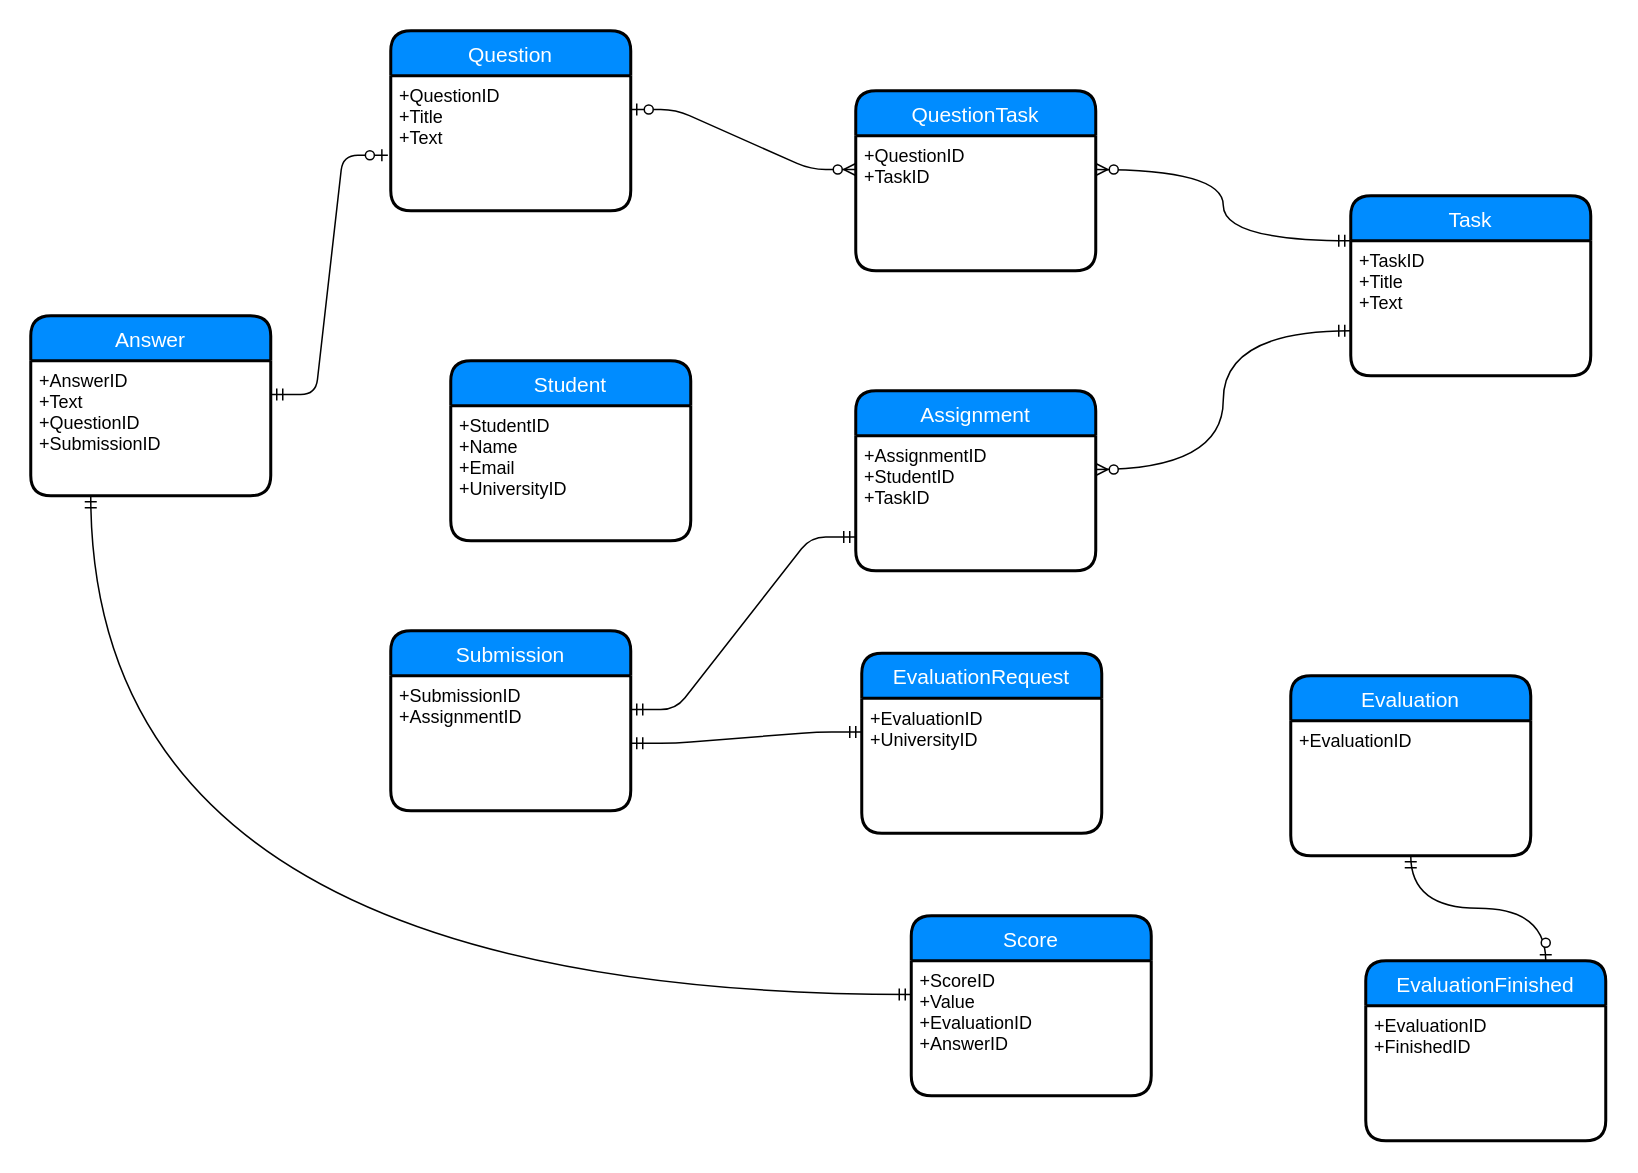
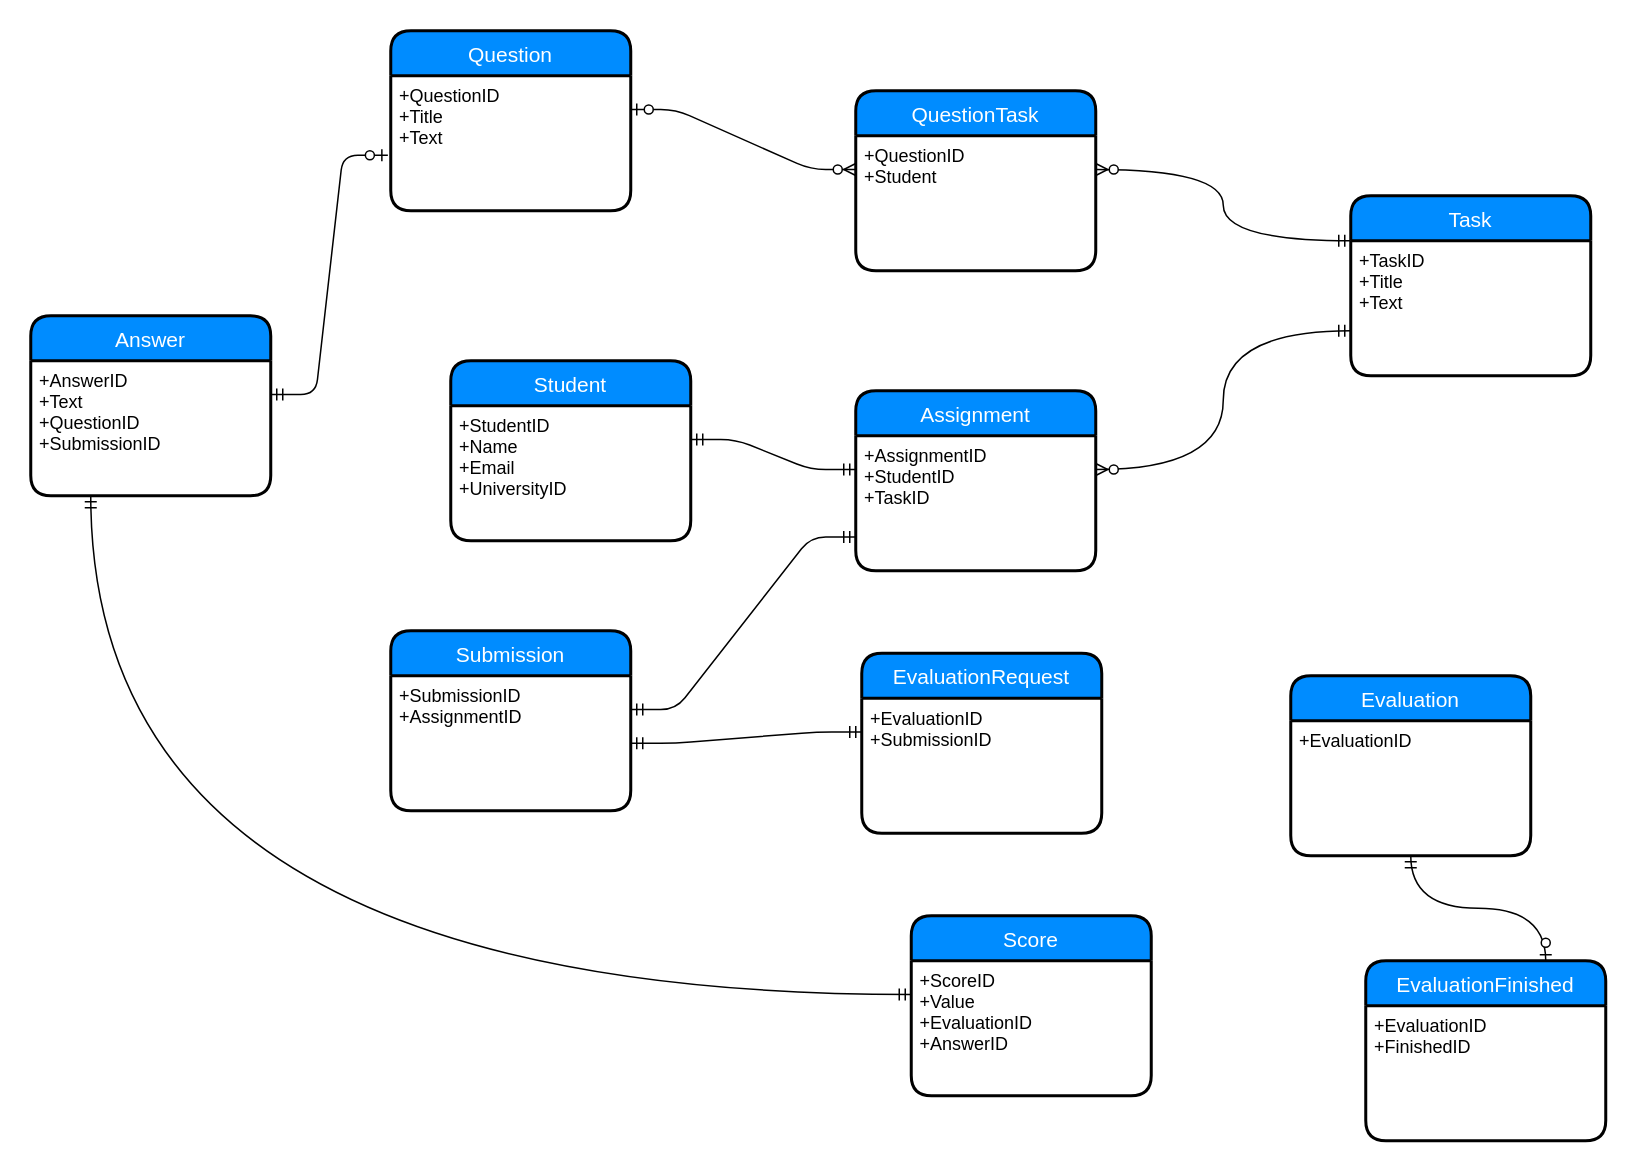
  <mxCell id="0" />
  <mxCell id="1" parent="0" />
+ <mxCell id="2" value="" style="edgeStyle=entityRelationEdgeStyle;fontSize=12;html=1;endArrow=ERmandOne;startArrow=ERmandOne;entryX=0;entryY=0.25;entryDx=0;entryDy=0;exitX=1;exitY=0.25;exitDx=0;exitDy=0;" edge="1" parent="1" source="27" target="24"><mxGeometry width="100" height="100" relative="1" as="geometry"><mxPoint x="460" y="278" as="sourcePoint" /><mxPoint x="570" y="310" as="targetPoint" /></mxGeometry></mxCell>
  <mxCell id="3" value="&lt;span style=&quot;font-family: &amp;#34;helvetica&amp;#34; , &amp;#34;arial&amp;#34; , sans-serif ; font-size: 0px&quot;&gt;%3CmxGraphModel%3E%3Croot%3E%3CmxCell%20id%3D%220%22%2F%3E%3CmxCell%20id%3D%221%22%20parent%3D%220%22%2F%3E%3CmxCell%20id%3D%222%22%20value%3D%22%26lt%3Bfont%20style%3D%26quot%3Bfont-size%3A%2014px%20%3B%20line-height%3A%20100%25%26quot%3B%26gt%3B%26lt%3Bb%26gt%3BStudents%26lt%3B%2Fb%26gt%3B%26lt%3Bbr%26gt%3B%26lt%3Bul%26gt%3B%26lt%3Bli%26gt%3BStudentID%26lt%3B%2Fli%26gt%3B%26lt%3Bli%26gt%3BName%26lt%3B%2Fli%26gt%3B%26lt%3Bli%26gt%3BEmail%26lt%3B%2Fli%26gt%3B%26lt%3Bli%20style%3D%26quot%3Bline-height%3A%2090%25%26quot%3B%26gt%3BUniversityID%26lt%3B%2Fli%26gt%3B%26lt%3B%2Ful%26gt%3B%26lt%3B%2Ffont%26gt%3B%22%20style%3D%22rounded%3D1%3BwhiteSpace%3Dwrap%3Bhtml%3D1%3Balign%3Dleft%3B%22%20vertex%3D%221%22%20parent%3D%221%22%3E%3CmxGeometry%20x%3D%22250%22%20y%3D%22290%22%20width%3D%22180%22%20height%3D%22110%22%20as%3D%22geometry%22%2F%3E%3C%2FmxCell%3E%3C%2Froot%3E%3C%2FmxGraphModel%3E&lt;/span&gt;" style="text;html=1;resizable=0;points=[];autosize=1;align=left;verticalAlign=top;spacingTop=-4;" vertex="1" parent="1"><mxGeometry x="587" y="491" width="20" height="20" as="geometry" /></mxCell>
  <mxCell id="4" value="" style="edgeStyle=entityRelationEdgeStyle;fontSize=12;html=1;endArrow=ERmandOne;startArrow=ERmandOne;exitX=1;exitY=0.25;exitDx=0;exitDy=0;entryX=0;entryY=0.75;entryDx=0;entryDy=0;" edge="1" parent="1" source="31" target="24"><mxGeometry width="100" height="100" relative="1" as="geometry"><mxPoint x="420" y="464" as="sourcePoint" /><mxPoint x="570" y="335" as="targetPoint" /></mxGeometry></mxCell>
  <mxCell id="5" value="" style="edgeStyle=entityRelationEdgeStyle;fontSize=12;html=1;endArrow=ERmandOne;startArrow=ERmandOne;entryX=0;entryY=0.25;entryDx=0;entryDy=0;exitX=1;exitY=0.5;exitDx=0;exitDy=0;" edge="1" parent="1" source="31" target="33"><mxGeometry width="100" height="100" relative="1" as="geometry"><mxPoint x="420" y="491" as="sourcePoint" /><mxPoint x="570" y="500" as="targetPoint" /></mxGeometry></mxCell>
  <mxCell id="6" value="Question" style="swimlane;childLayout=stackLayout;horizontal=1;startSize=30;horizontalStack=0;fillColor=#008cff;fontColor=#FFFFFF;rounded=1;fontSize=14;fontStyle=0;strokeWidth=2;resizeParent=0;resizeLast=1;shadow=0;dashed=0;align=center;" vertex="1" parent="1"><mxGeometry x="260" y="20" width="160" height="120" as="geometry" /></mxCell>
  <mxCell id="7" value="+QuestionID&#10;+Title&#10;+Text" style="align=left;strokeColor=none;fillColor=none;spacingLeft=4;fontSize=12;verticalAlign=top;resizable=0;rotatable=0;part=1;" vertex="1" parent="6"><mxGeometry y="30" width="160" height="90" as="geometry" /></mxCell>
  <mxCell id="8" value="" style="edgeStyle=entityRelationEdgeStyle;fontSize=12;html=1;endArrow=ERzeroToMany;startArrow=ERzeroToOne;entryX=0;entryY=0.25;entryDx=0;entryDy=0;exitX=1;exitY=0.25;exitDx=0;exitDy=0;" edge="1" parent="1" source="7" target="19"><mxGeometry width="100" height="100" relative="1" as="geometry"><mxPoint x="20" y="670" as="sourcePoint" /><mxPoint x="570" y="120" as="targetPoint" /></mxGeometry></mxCell>
  <mxCell id="9" value="" style="edgeStyle=entityRelationEdgeStyle;fontSize=12;html=1;endArrow=ERzeroToOne;startArrow=ERmandOne;entryX=-0.012;entryY=0.589;entryDx=0;entryDy=0;entryPerimeter=0;exitX=1;exitY=0.25;exitDx=0;exitDy=0;" edge="1" parent="1" source="29" target="7"><mxGeometry width="100" height="100" relative="1" as="geometry"><mxPoint x="190" y="248" as="sourcePoint" /><mxPoint x="120" y="570" as="targetPoint" /></mxGeometry></mxCell>
  <mxCell id="10" value="Evaluation" style="swimlane;childLayout=stackLayout;horizontal=1;startSize=30;horizontalStack=0;fillColor=#008cff;fontColor=#FFFFFF;rounded=1;fontSize=14;fontStyle=0;strokeWidth=2;resizeParent=0;resizeLast=1;shadow=0;dashed=0;align=center;" vertex="1" parent="1"><mxGeometry x="860" y="450" width="160" height="120" as="geometry" /></mxCell>
  <mxCell id="11" value="+EvaluationID" style="align=left;strokeColor=none;fillColor=none;spacingLeft=4;fontSize=12;verticalAlign=top;resizable=0;rotatable=0;part=1;" vertex="1" parent="10"><mxGeometry y="30" width="160" height="90" as="geometry" /></mxCell>
  <mxCell id="12" value="Score" style="swimlane;childLayout=stackLayout;horizontal=1;startSize=30;horizontalStack=0;fillColor=#008cff;fontColor=#FFFFFF;rounded=1;fontSize=14;fontStyle=0;strokeWidth=2;resizeParent=0;resizeLast=1;shadow=0;dashed=0;align=center;" vertex="1" parent="1"><mxGeometry x="607" y="610" width="160" height="120" as="geometry" /></mxCell>
  <mxCell id="13" value="+ScoreID&#10;+Value&#10;+EvaluationID&#10;+AnswerID&#10;" style="align=left;strokeColor=none;fillColor=none;spacingLeft=4;fontSize=12;verticalAlign=top;resizable=0;rotatable=0;part=1;" vertex="1" parent="12"><mxGeometry y="30" width="160" height="90" as="geometry" /></mxCell>
  <mxCell id="14" value="" style="edgeStyle=orthogonalEdgeStyle;fontSize=12;html=1;endArrow=ERmandOne;startArrow=ERmandOne;entryX=0;entryY=0.25;entryDx=0;entryDy=0;exitX=0.25;exitY=1;exitDx=0;exitDy=0;elbow=vertical;curved=1;" edge="1" parent="1" source="29" target="13"><mxGeometry width="100" height="100" relative="1" as="geometry"><mxPoint x="55" y="330" as="sourcePoint" /><mxPoint x="110" y="750" as="targetPoint" /></mxGeometry></mxCell>
  <mxCell id="15" value="EvaluationFinished" style="swimlane;childLayout=stackLayout;horizontal=1;startSize=30;horizontalStack=0;fillColor=#008cff;fontColor=#FFFFFF;rounded=1;fontSize=14;fontStyle=0;strokeWidth=2;resizeParent=0;resizeLast=1;shadow=0;dashed=0;align=center;" vertex="1" parent="1"><mxGeometry x="910" y="640" width="160" height="120" as="geometry" /></mxCell>
  <mxCell id="16" value="+EvaluationID&#10;+FinishedID" style="align=left;strokeColor=none;fillColor=none;spacingLeft=4;fontSize=12;verticalAlign=top;resizable=0;rotatable=0;part=1;" vertex="1" parent="15"><mxGeometry y="30" width="160" height="90" as="geometry" /></mxCell>
  <mxCell id="17" value="" style="edgeStyle=orthogonalEdgeStyle;fontSize=12;html=1;endArrow=ERzeroToOne;startArrow=ERmandOne;entryX=0.75;entryY=0;entryDx=0;entryDy=0;exitX=0.5;exitY=1;exitDx=0;exitDy=0;curved=1;" edge="1" parent="1" source="11" target="15"><mxGeometry width="100" height="100" relative="1" as="geometry"><mxPoint y="880" as="sourcePoint" x="-10" /><mxPoint x="90" y="780" as="targetPoint" /></mxGeometry></mxCell>
  <mxCell id="18" value="QuestionTask" style="swimlane;childLayout=stackLayout;horizontal=1;startSize=30;horizontalStack=0;fillColor=#008cff;fontColor=#FFFFFF;rounded=1;fontSize=14;fontStyle=0;strokeWidth=2;resizeParent=0;resizeLast=1;shadow=0;dashed=0;align=center;" vertex="1" parent="1"><mxGeometry x="570" y="60" width="160" height="120" as="geometry" /></mxCell>
- <mxCell id="19" value="+QuestionID&#10;+TaskID" style="align=left;strokeColor=none;fillColor=none;spacingLeft=4;fontSize=12;verticalAlign=top;resizable=0;rotatable=0;part=1;" vertex="1" parent="18"><mxGeometry y="30" width="160" height="90" as="geometry" /></mxCell>
+ <mxCell id="19" value="+QuestionID&#10;+Student" style="align=left;strokeColor=none;fillColor=none;spacingLeft=4;fontSize=12;verticalAlign=top;resizable=0;rotatable=0;part=1;" vertex="1" parent="18"><mxGeometry y="30" width="160" height="90" as="geometry" /></mxCell>
  <mxCell id="20" value="" style="edgeStyle=orthogonalEdgeStyle;fontSize=12;html=1;endArrow=ERzeroToMany;startArrow=ERmandOne;entryX=1;entryY=0.25;entryDx=0;entryDy=0;exitX=0;exitY=0.25;exitDx=0;exitDy=0;curved=1;" edge="1" parent="1" source="21" target="19"><mxGeometry width="100" height="100" relative="1" as="geometry"><mxPoint x="900" y="158" as="sourcePoint" /><mxPoint x="890" y="310" as="targetPoint" /></mxGeometry></mxCell>
  <mxCell id="21" value="Task" style="swimlane;childLayout=stackLayout;horizontal=1;startSize=30;horizontalStack=0;fillColor=#008cff;fontColor=#FFFFFF;rounded=1;fontSize=14;fontStyle=0;strokeWidth=2;resizeParent=0;resizeLast=1;shadow=0;dashed=0;align=center;" vertex="1" parent="1"><mxGeometry x="900" y="130" width="160" height="120" as="geometry" /></mxCell>
  <mxCell id="22" value="+TaskID&#10;+Title&#10;+Text" style="align=left;strokeColor=none;fillColor=none;spacingLeft=4;fontSize=12;verticalAlign=top;resizable=0;rotatable=0;part=1;" vertex="1" parent="21"><mxGeometry y="30" width="160" height="90" as="geometry" /></mxCell>
  <mxCell id="23" value="Assignment" style="swimlane;childLayout=stackLayout;horizontal=1;startSize=30;horizontalStack=0;fillColor=#008cff;fontColor=#FFFFFF;rounded=1;fontSize=14;fontStyle=0;strokeWidth=2;resizeParent=0;resizeLast=1;shadow=0;dashed=0;align=center;" vertex="1" parent="1"><mxGeometry x="570" y="260" width="160" height="120" as="geometry" /></mxCell>
  <mxCell id="24" value="+AssignmentID&#10;+StudentID&#10;+TaskID&#10;" style="align=left;strokeColor=none;fillColor=none;spacingLeft=4;fontSize=12;verticalAlign=top;resizable=0;rotatable=0;part=1;" vertex="1" parent="23"><mxGeometry y="30" width="160" height="90" as="geometry" /></mxCell>
  <mxCell id="25" value="" style="edgeStyle=orthogonalEdgeStyle;fontSize=12;html=1;endArrow=ERzeroToMany;startArrow=ERmandOne;entryX=1;entryY=0.25;entryDx=0;entryDy=0;exitX=0;exitY=0.75;exitDx=0;exitDy=0;curved=1;" edge="1" parent="1" source="21" target="24"><mxGeometry width="100" height="100" relative="1" as="geometry"><mxPoint x="760" y="400" as="sourcePoint" /><mxPoint x="860" y="300" as="targetPoint" /></mxGeometry></mxCell>
  <mxCell id="26" value="Student" style="swimlane;childLayout=stackLayout;horizontal=1;startSize=30;horizontalStack=0;fillColor=#008cff;fontColor=#FFFFFF;rounded=1;fontSize=14;fontStyle=0;strokeWidth=2;resizeParent=0;resizeLast=1;shadow=0;dashed=0;align=center;" vertex="1" parent="1"><mxGeometry x="300" y="240" width="160" height="120" as="geometry" /></mxCell>
  <mxCell id="27" value="+StudentID&#10;+Name&#10;+Email&#10;+UniversityID" style="align=left;strokeColor=none;fillColor=none;spacingLeft=4;fontSize=12;verticalAlign=top;resizable=0;rotatable=0;part=1;" vertex="1" parent="26"><mxGeometry y="30" width="160" height="90" as="geometry" /></mxCell>
  <mxCell id="28" value="Answer" style="swimlane;childLayout=stackLayout;horizontal=1;startSize=30;horizontalStack=0;fillColor=#008cff;fontColor=#FFFFFF;rounded=1;fontSize=14;fontStyle=0;strokeWidth=2;resizeParent=0;resizeLast=1;shadow=0;dashed=0;align=center;" vertex="1" parent="1"><mxGeometry x="20" y="210" width="160" height="120" as="geometry" /></mxCell>
  <mxCell id="29" value="+AnswerID&#10;+Text&#10;+QuestionID&#10;+SubmissionID" style="align=left;strokeColor=none;fillColor=none;spacingLeft=4;fontSize=12;verticalAlign=top;resizable=0;rotatable=0;part=1;" vertex="1" parent="28"><mxGeometry y="30" width="160" height="90" as="geometry" /></mxCell>
  <mxCell id="30" value="Submission" style="swimlane;childLayout=stackLayout;horizontal=1;startSize=30;horizontalStack=0;fillColor=#008cff;fontColor=#FFFFFF;rounded=1;fontSize=14;fontStyle=0;strokeWidth=2;resizeParent=0;resizeLast=1;shadow=0;dashed=0;align=center;" vertex="1" parent="1"><mxGeometry x="260" y="420" width="160" height="120" as="geometry" /></mxCell>
  <mxCell id="31" value="+SubmissionID&#10;+AssignmentID" style="align=left;strokeColor=none;fillColor=none;spacingLeft=4;fontSize=12;verticalAlign=top;resizable=0;rotatable=0;part=1;" vertex="1" parent="30"><mxGeometry y="30" width="160" height="90" as="geometry" /></mxCell>
  <mxCell id="32" value="EvaluationRequest" style="swimlane;childLayout=stackLayout;horizontal=1;startSize=30;horizontalStack=0;fillColor=#008cff;fontColor=#FFFFFF;rounded=1;fontSize=14;fontStyle=0;strokeWidth=2;resizeParent=0;resizeLast=1;shadow=0;dashed=0;align=center;" vertex="1" parent="1"><mxGeometry x="574" y="435" width="160" height="120" as="geometry" /></mxCell>
- <mxCell id="33" value="+EvaluationID&#10;+UniversityID" style="align=left;strokeColor=none;fillColor=none;spacingLeft=4;fontSize=12;verticalAlign=top;resizable=0;rotatable=0;part=1;" vertex="1" parent="32"><mxGeometry y="30" width="160" height="90" as="geometry" /></mxCell>
+ <mxCell id="33" value="+EvaluationID&#10;+SubmissionID" style="align=left;strokeColor=none;fillColor=none;spacingLeft=4;fontSize=12;verticalAlign=top;resizable=0;rotatable=0;part=1;" vertex="1" parent="32"><mxGeometry y="30" width="160" height="90" as="geometry" /></mxCell>
